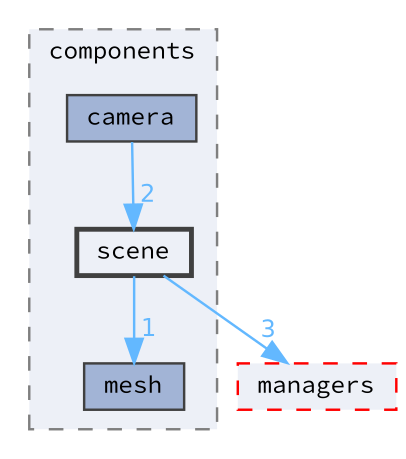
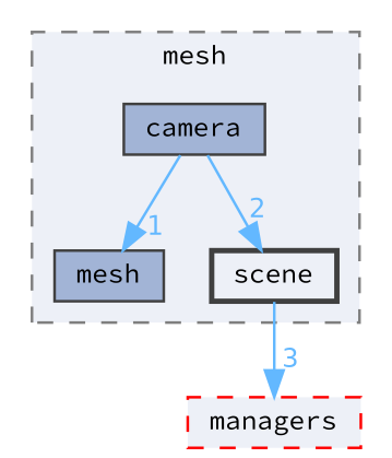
  digraph {
    compound=true
    fontname="Source Code Pro"
    node [color=grey25 fillcolor="#a2b4d6" fontname="Source Code Pro" fontsize=10 shape=box style=filled]
    edge [color=steelblue1 fontcolor=steelblue1 fontname="Source Code Pro" fontsize=10 labeldistance=1.5 labelfontname=Helvetica labelfontsize=10]
    n1 [height=0.2 label=camera width=0.4]
    n2 [height=0.2 label=mesh width=0.4]
    n3 [fillcolor="#edf0f7" height=0.2 label=scene style="filled,bold" width=0.4]
    n4 [color=red fillcolor="#edf0f7" height=0.2 label=managers style="filled,dashed" width=0.4]
    subgraph cluster_1 {
      bgcolor="#edf0f7"
      fontsize=10
-     label=components
+     label=mesh
      pencolor=grey50
      style="filled,dashed"
      n1
      n2
      n3
    }
    n1 -> n3 [headlabel=2]
-   n3 -> n2 [headlabel=1]
+   n1 -> n2 [headlabel=1]
    n3 -> n4 [headlabel=3]
  }
